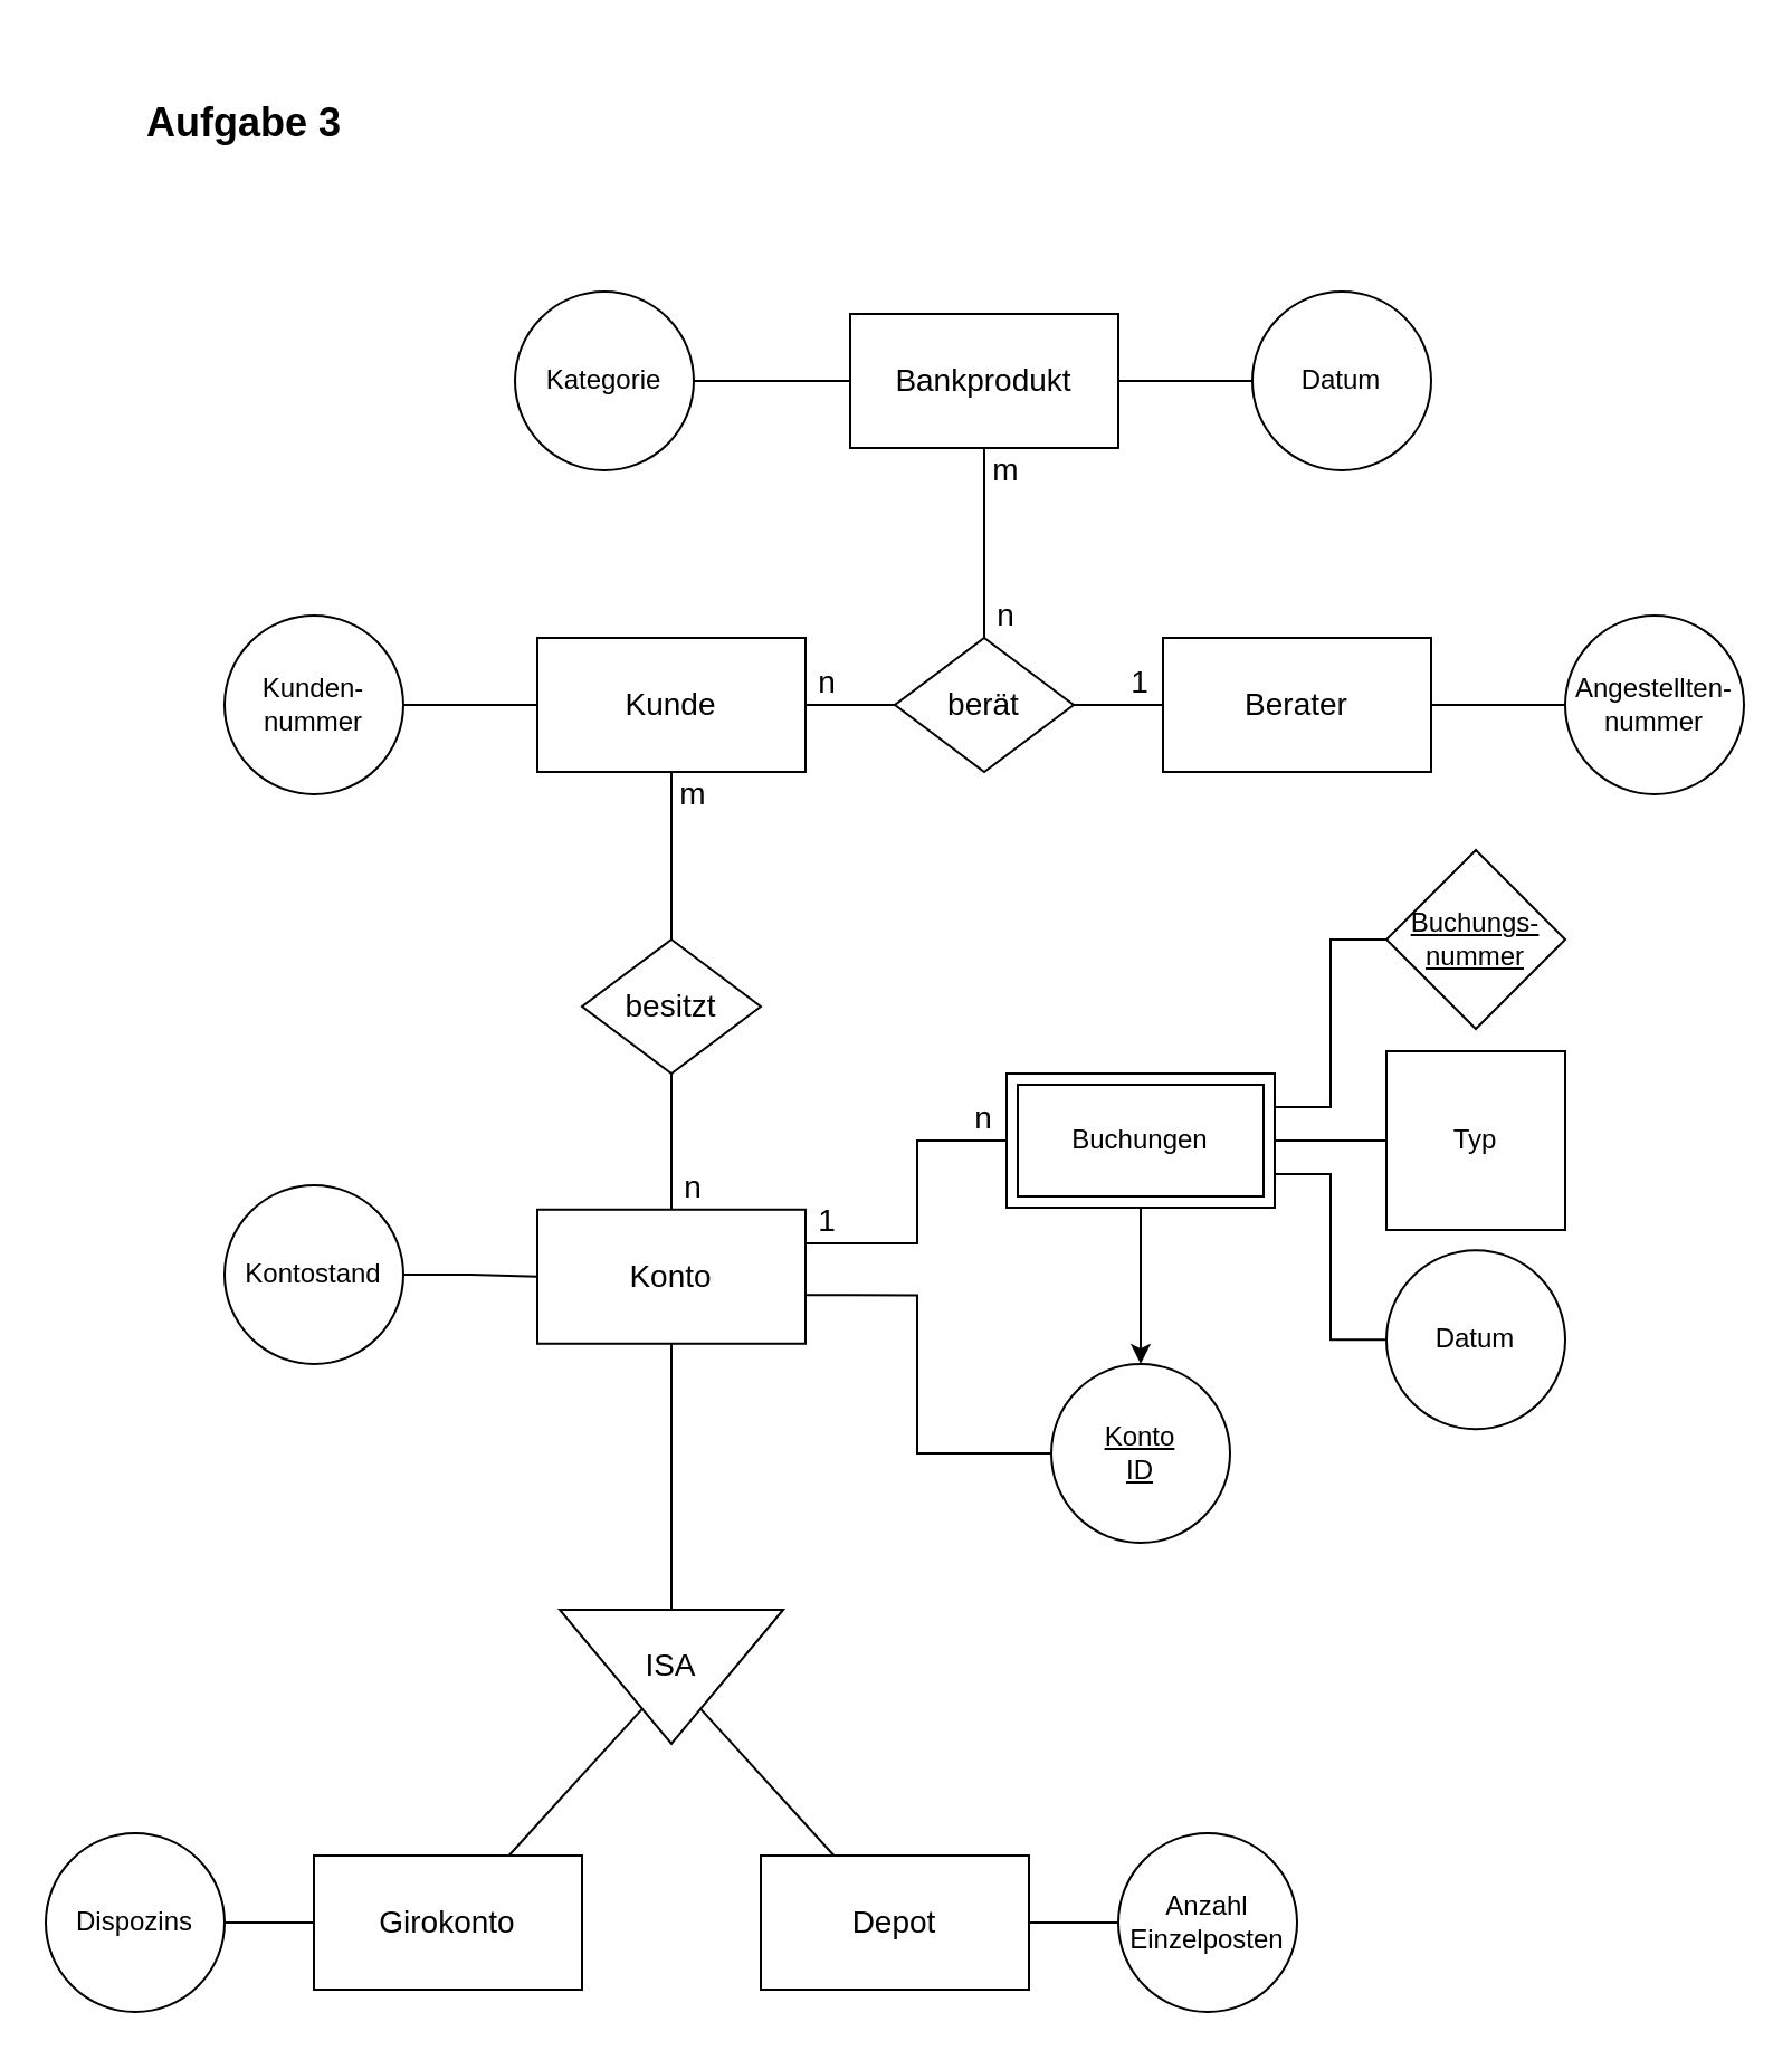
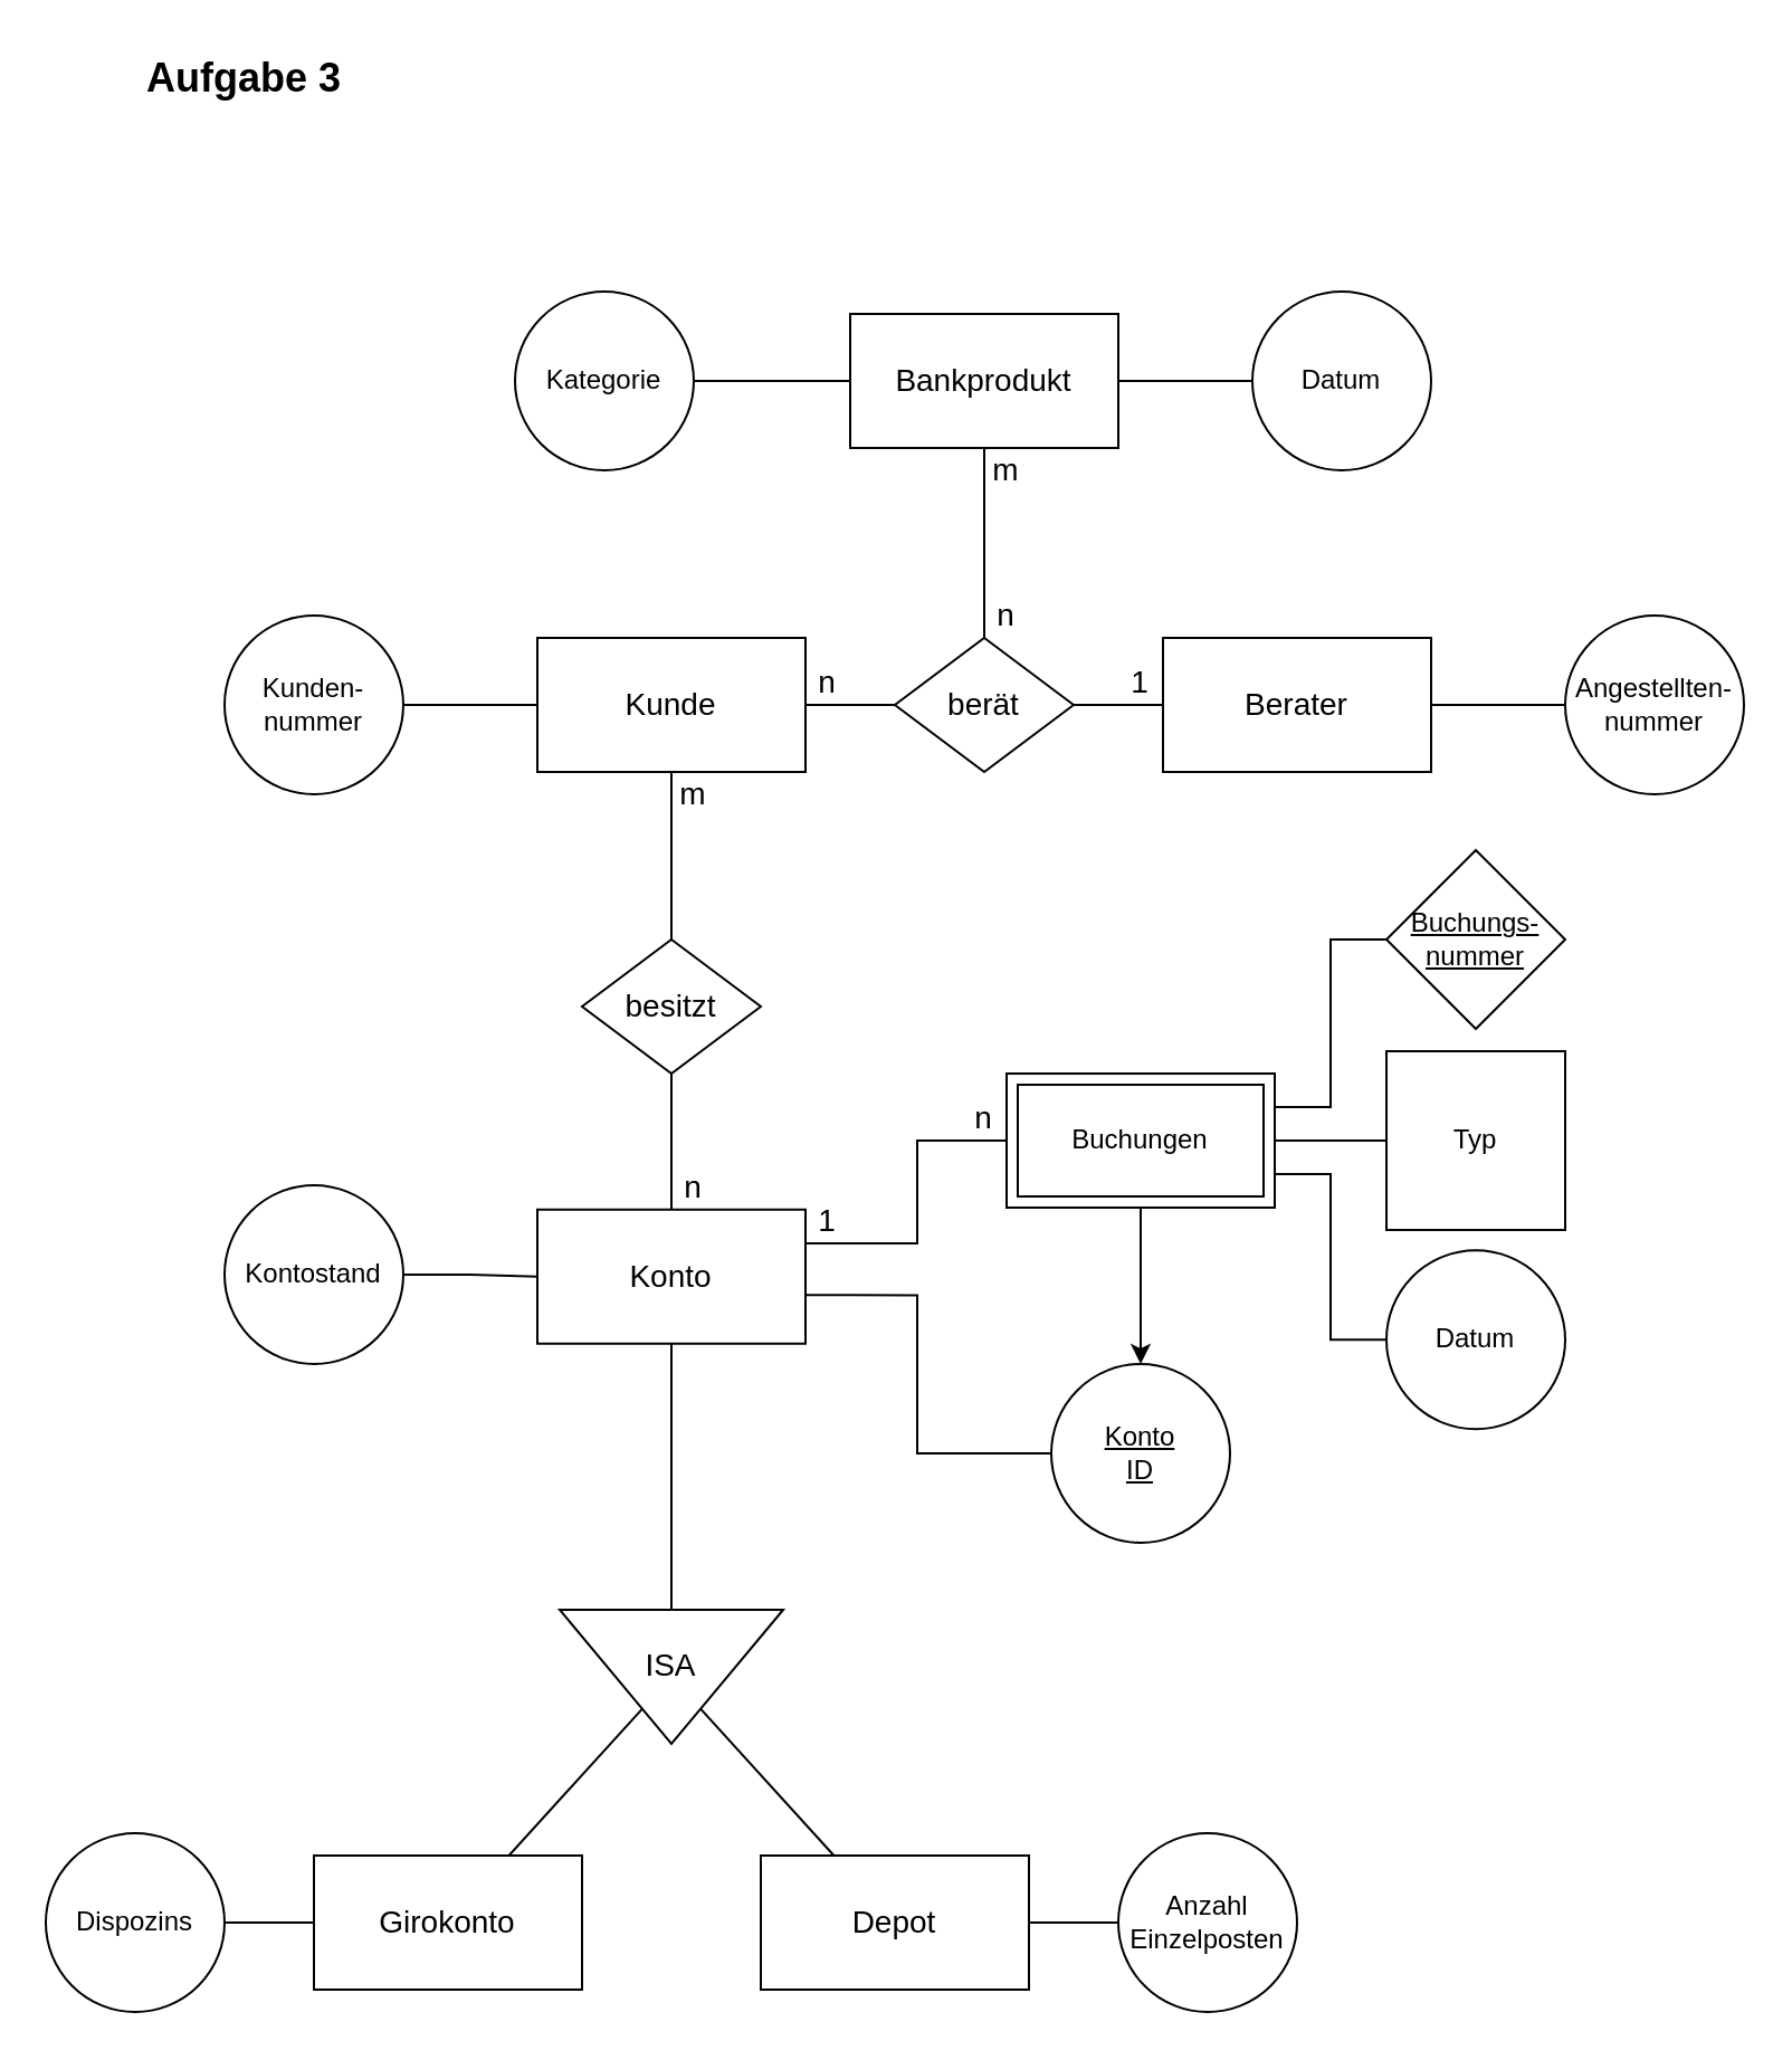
  <mxCell id="0" />
  <mxCell id="1" parent="0" />
  <mxCell id="2" style="edgeStyle=orthogonalEdgeStyle;rounded=0;orthogonalLoop=1;jettySize=auto;html=1;endArrow=none;endFill=0;" edge="1" parent="1" source="3" target="4"><mxGeometry relative="1" as="geometry" /></mxCell>
  <mxCell id="3" value="&lt;font style=&quot;font-size: 14px;&quot;&gt;Kunde&lt;/font&gt;" style="rounded=0;whiteSpace=wrap;html=1;" vertex="1" parent="1"><mxGeometry x="240" y="285" width="120" height="60" as="geometry" /></mxCell>
  <mxCell id="4" value="&lt;font style=&quot;font-size: 14px;&quot;&gt;Berater&lt;/font&gt;" style="rounded=0;whiteSpace=wrap;html=1;" vertex="1" parent="1"><mxGeometry x="520" y="285" width="120" height="60" as="geometry" /></mxCell>
  <mxCell id="5" value="1" style="text;html=1;align=center;verticalAlign=middle;whiteSpace=wrap;rounded=0;fontSize=14;" vertex="1" parent="1"><mxGeometry x="500" y="295" width="20" height="20" as="geometry" /></mxCell>
  <mxCell id="6" value="n" style="text;html=1;align=center;verticalAlign=middle;whiteSpace=wrap;rounded=0;fontSize=14;" vertex="1" parent="1"><mxGeometry x="360" y="295" width="20" height="20" as="geometry" /></mxCell>
  <mxCell id="7" style="edgeStyle=orthogonalEdgeStyle;rounded=0;orthogonalLoop=1;jettySize=auto;html=1;endArrow=none;endFill=0;" edge="1" parent="1" source="9" target="11"><mxGeometry relative="1" as="geometry" /></mxCell>
  <mxCell id="8" style="edgeStyle=orthogonalEdgeStyle;rounded=0;orthogonalLoop=1;jettySize=auto;html=1;endArrow=none;endFill=0;" edge="1" parent="1" source="9" target="52"><mxGeometry relative="1" as="geometry" /></mxCell>
  <mxCell id="9" value="&lt;font style=&quot;font-size: 14px;&quot;&gt;Bankprodukt&lt;/font&gt;" style="rounded=0;whiteSpace=wrap;html=1;" vertex="1" parent="1"><mxGeometry x="380" y="140" width="120" height="60" as="geometry" /></mxCell>
  <mxCell id="10" value="&lt;font style=&quot;font-size: 14px;&quot;&gt;Konto&lt;/font&gt;" style="rounded=0;whiteSpace=wrap;html=1;" vertex="1" parent="1"><mxGeometry x="240" y="540.88" width="120" height="60" as="geometry" /></mxCell>
  <mxCell id="11" value="berät" style="shape=rhombus;perimeter=rhombusPerimeter;whiteSpace=wrap;html=1;align=center;fontSize=14;" vertex="1" parent="1"><mxGeometry x="400" y="285" width="80" height="60" as="geometry" /></mxCell>
  <mxCell id="12" value="" style="group" vertex="1" connectable="0" parent="1"><mxGeometry x="250" y="720" width="100" height="60" as="geometry" /></mxCell>
  <mxCell id="13" value="" style="triangle;whiteSpace=wrap;html=1;rotation=90;" vertex="1" parent="12"><mxGeometry x="20" y="-20" width="60" height="100" as="geometry" /></mxCell>
  <mxCell id="14" value="ISA" style="text;html=1;align=center;verticalAlign=middle;whiteSpace=wrap;rounded=0;fontSize=14;" vertex="1" parent="12"><mxGeometry x="20" y="10" width="60" height="30" as="geometry" /></mxCell>
  <mxCell id="15" style="edgeStyle=orthogonalEdgeStyle;rounded=0;orthogonalLoop=1;jettySize=auto;html=1;endArrow=none;endFill=0;" edge="1" parent="1" source="13" target="10"><mxGeometry relative="1" as="geometry" /></mxCell>
  <mxCell id="16" value="&lt;font style=&quot;font-size: 14px;&quot;&gt;Girokonto&lt;/font&gt;" style="rounded=0;whiteSpace=wrap;html=1;" vertex="1" parent="1"><mxGeometry x="140" y="830" width="120" height="60" as="geometry" /></mxCell>
  <mxCell id="17" value="&lt;font style=&quot;font-size: 14px;&quot;&gt;Depot&lt;/font&gt;" style="rounded=0;whiteSpace=wrap;html=1;" vertex="1" parent="1"><mxGeometry x="340" y="830" width="120" height="60" as="geometry" /></mxCell>
  <mxCell id="18" value="" style="endArrow=none;html=1;rounded=0;" edge="1" parent="1" source="16" target="13"><mxGeometry width="50" height="50" relative="1" as="geometry"><mxPoint x="580" y="760" as="sourcePoint" /><mxPoint x="370" y="760" as="targetPoint" /></mxGeometry></mxCell>
  <mxCell id="19" value="" style="endArrow=none;html=1;rounded=0;" edge="1" parent="1" source="17" target="13"><mxGeometry width="50" height="50" relative="1" as="geometry"><mxPoint x="237" y="840" as="sourcePoint" /><mxPoint x="297" y="774" as="targetPoint" /></mxGeometry></mxCell>
  <mxCell id="20" style="edgeStyle=orthogonalEdgeStyle;rounded=0;orthogonalLoop=1;jettySize=auto;html=1;endArrow=none;endFill=0;" edge="1" parent="1" source="21" target="3"><mxGeometry relative="1" as="geometry" /></mxCell>
  <mxCell id="21" value="Kunden-nummer" style="ellipse;whiteSpace=wrap;html=1;aspect=fixed;" vertex="1" parent="1"><mxGeometry x="100" y="275" width="80" height="80" as="geometry" /></mxCell>
  <mxCell id="22" style="edgeStyle=orthogonalEdgeStyle;rounded=0;orthogonalLoop=1;jettySize=auto;html=1;endArrow=none;endFill=0;" edge="1" parent="1" source="23" target="4"><mxGeometry relative="1" as="geometry" /></mxCell>
  <mxCell id="23" value="Angestellten-nummer" style="ellipse;whiteSpace=wrap;html=1;aspect=fixed;" vertex="1" parent="1"><mxGeometry x="700" y="275" width="80" height="80" as="geometry" /></mxCell>
  <mxCell id="24" style="edgeStyle=orthogonalEdgeStyle;rounded=0;orthogonalLoop=1;jettySize=auto;html=1;entryX=0.997;entryY=0.638;entryDx=0;entryDy=0;endArrow=none;endFill=0;entryPerimeter=0;" edge="1" parent="1" source="25" target="10"><mxGeometry relative="1" as="geometry"><Array as="points"><mxPoint x="410" y="650" /><mxPoint x="410" y="579" /></Array></mxGeometry></mxCell>
  <mxCell id="25" value="&lt;u&gt;Konto&lt;/u&gt;&lt;div&gt;&lt;u&gt;ID&lt;/u&gt;&lt;/div&gt;" style="ellipse;whiteSpace=wrap;html=1;aspect=fixed;" vertex="1" parent="1"><mxGeometry x="470" y="610" width="80" height="80" as="geometry" /></mxCell>
  <mxCell id="26" value="m" style="text;html=1;align=center;verticalAlign=middle;whiteSpace=wrap;rounded=0;fontSize=14;" vertex="1" parent="1"><mxGeometry x="440" y="200" width="20" height="20" as="geometry" /></mxCell>
  <mxCell id="27" value="n" style="text;html=1;align=center;verticalAlign=middle;whiteSpace=wrap;rounded=0;fontSize=14;" vertex="1" parent="1"><mxGeometry x="440" y="265" width="20" height="20" as="geometry" /></mxCell>
  <mxCell id="28" style="edgeStyle=orthogonalEdgeStyle;rounded=0;orthogonalLoop=1;jettySize=auto;html=1;endArrow=none;endFill=0;" edge="1" parent="1" source="29" target="9"><mxGeometry relative="1" as="geometry" /></mxCell>
  <mxCell id="29" value="Datum" style="ellipse;whiteSpace=wrap;html=1;aspect=fixed;" vertex="1" parent="1"><mxGeometry x="560" y="130" width="80" height="80" as="geometry" /></mxCell>
  <mxCell id="30" value="" style="endArrow=none;html=1;rounded=0;" edge="1" parent="1" source="32" target="3"><mxGeometry width="50" height="50" relative="1" as="geometry"><mxPoint x="280" y="630" as="sourcePoint" /><mxPoint x="330" y="580" as="targetPoint" /></mxGeometry></mxCell>
  <mxCell id="31" value="" style="endArrow=none;html=1;rounded=0;" edge="1" parent="1" source="10" target="32"><mxGeometry width="50" height="50" relative="1" as="geometry"><mxPoint x="300" y="540.88" as="sourcePoint" /><mxPoint x="307.647" y="479.115" as="targetPoint" /></mxGeometry></mxCell>
  <mxCell id="32" value="besitzt" style="shape=rhombus;perimeter=rhombusPerimeter;whiteSpace=wrap;html=1;align=center;fontSize=14;" vertex="1" parent="1"><mxGeometry x="260" y="420" width="80" height="60" as="geometry" /></mxCell>
  <mxCell id="33" value="n" style="text;html=1;align=center;verticalAlign=middle;whiteSpace=wrap;rounded=0;fontSize=14;" vertex="1" parent="1"><mxGeometry x="300" y="520.88" width="20" height="20" as="geometry" /></mxCell>
  <mxCell id="34" value="m" style="text;html=1;align=center;verticalAlign=middle;whiteSpace=wrap;rounded=0;fontSize=14;" vertex="1" parent="1"><mxGeometry x="300" y="345" width="20" height="20" as="geometry" /></mxCell>
  <mxCell id="35" style="edgeStyle=orthogonalEdgeStyle;rounded=0;orthogonalLoop=1;jettySize=auto;html=1;endArrow=none;endFill=0;" edge="1" parent="1" source="36" target="10"><mxGeometry relative="1" as="geometry" /></mxCell>
  <mxCell id="36" value="Konto&lt;span style=&quot;background-color: initial;&quot;&gt;stand&lt;/span&gt;" style="ellipse;whiteSpace=wrap;html=1;aspect=fixed;" vertex="1" parent="1"><mxGeometry x="100" y="530" width="80" height="80" as="geometry" /></mxCell>
  <mxCell id="37" style="edgeStyle=orthogonalEdgeStyle;rounded=0;orthogonalLoop=1;jettySize=auto;html=1;endArrow=none;endFill=0;" edge="1" parent="1" source="38" target="16"><mxGeometry relative="1" as="geometry" /></mxCell>
  <mxCell id="38" value="Dispozins" style="ellipse;whiteSpace=wrap;html=1;aspect=fixed;" vertex="1" parent="1"><mxGeometry x="20" y="820" width="80" height="80" as="geometry" /></mxCell>
  <mxCell id="39" style="edgeStyle=orthogonalEdgeStyle;rounded=0;orthogonalLoop=1;jettySize=auto;html=1;endArrow=none;endFill=0;" edge="1" parent="1" source="40" target="17"><mxGeometry relative="1" as="geometry" /></mxCell>
  <mxCell id="40" value="Anzahl Einzelposten" style="ellipse;whiteSpace=wrap;html=1;aspect=fixed;" vertex="1" parent="1"><mxGeometry x="500" y="820" width="80" height="80" as="geometry" /></mxCell>
  <mxCell id="41" style="edgeStyle=orthogonalEdgeStyle;rounded=0;orthogonalLoop=1;jettySize=auto;html=1;endArrow=none;endFill=0;entryX=0;entryY=0.25;entryDx=0;entryDy=0;" edge="1" parent="1" source="46" target="48"><mxGeometry relative="1" as="geometry"><Array as="points"><mxPoint x="410" y="510" /><mxPoint x="410" y="556" /></Array></mxGeometry></mxCell>
  <mxCell id="42" style="edgeStyle=orthogonalEdgeStyle;rounded=0;orthogonalLoop=1;jettySize=auto;html=1;exitX=1;exitY=0.25;exitDx=0;exitDy=0;entryX=0;entryY=0.5;entryDx=0;entryDy=0;endArrow=none;endFill=0;" edge="1" parent="1" source="46" target="49"><mxGeometry relative="1" as="geometry" /></mxCell>
  <mxCell id="43" style="edgeStyle=orthogonalEdgeStyle;rounded=0;orthogonalLoop=1;jettySize=auto;html=1;exitX=1;exitY=0.5;exitDx=0;exitDy=0;entryX=0;entryY=0.5;entryDx=0;entryDy=0;endArrow=none;endFill=0;" edge="1" parent="1" source="46" target="50"><mxGeometry relative="1" as="geometry" /></mxCell>
  <mxCell id="44" style="edgeStyle=orthogonalEdgeStyle;rounded=0;orthogonalLoop=1;jettySize=auto;html=1;exitX=1;exitY=0.75;exitDx=0;exitDy=0;entryX=0;entryY=0.5;entryDx=0;entryDy=0;endArrow=none;endFill=0;" edge="1" parent="1" source="46" target="51"><mxGeometry relative="1" as="geometry" /></mxCell>
  <mxCell id="45" style="edgeStyle=orthogonalEdgeStyle;rounded=0;orthogonalLoop=1;jettySize=auto;html=1;" edge="1" parent="1" source="46" target="25"><mxGeometry relative="1" as="geometry" /></mxCell>
  <mxCell id="46" value="Buchungen" style="rounded=0;whiteSpace=wrap;html=1;shape=ext;margin=3;double=1" vertex="1" parent="1"><mxGeometry x="450" y="480" width="120" height="60" as="geometry" /></mxCell>
  <mxCell id="47" value="n" style="text;html=1;align=center;verticalAlign=middle;whiteSpace=wrap;rounded=0;fontSize=14;" vertex="1" parent="1"><mxGeometry x="430" y="490" width="20" height="20" as="geometry" /></mxCell>
  <mxCell id="48" value="1" style="text;html=1;align=center;verticalAlign=middle;whiteSpace=wrap;rounded=0;fontSize=14;" vertex="1" parent="1"><mxGeometry x="360" y="536" width="20" height="20" as="geometry" /></mxCell>
  <mxCell id="49" value="&lt;u&gt;Buchungs-nummer&lt;/u&gt;" style="rhombus;whiteSpace=wrap;html=1;aspect=fixed;" vertex="1" parent="1"><mxGeometry x="620" y="380" width="80" height="80" as="geometry" /></mxCell>
  <mxCell id="50" value="Typ" style="whiteSpace=wrap;html=1;aspect=fixed;rounded=0;" vertex="1" parent="1"><mxGeometry x="620" y="470" width="80" height="80" as="geometry" /></mxCell>
  <mxCell id="51" value="Datum" style="ellipse;whiteSpace=wrap;html=1;aspect=fixed;" vertex="1" parent="1"><mxGeometry x="620" y="559.12" width="80" height="80" as="geometry" /></mxCell>
  <mxCell id="52" value="Kategorie" style="ellipse;whiteSpace=wrap;html=1;aspect=fixed;" vertex="1" parent="1"><mxGeometry x="230" y="130" width="80" height="80" as="geometry" /></mxCell>
- <mxCell id="53" value="Aufgabe 3" style="text;html=1;align=center;verticalAlign=middle;whiteSpace=wrap;rounded=0;fontSize=18;fontStyle=1" vertex="1" parent="1"><mxGeometry x="26" y="40" width="166" height="30" as="geometry" /></mxCell>
+ <mxCell id="53" value="Aufgabe 3" style="text;html=1;align=center;verticalAlign=middle;whiteSpace=wrap;rounded=0;fontSize=18;fontStyle=1" vertex="1" parent="1"><mxGeometry x="26" y="20" width="166" height="30" as="geometry" /></mxCell>
